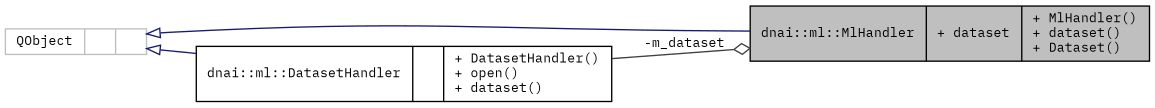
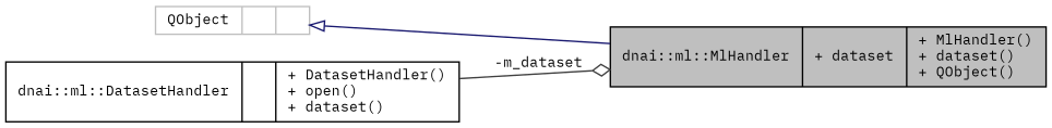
  digraph {
    fontname="IBM Plex Mono"
    rankdir=LR
    node [color=black fillcolor=white fontname="IBM Plex Mono" fontsize=10 shape=record style=filled]
    edge [arrowtail=onormal color=midnightblue dir=back fontname="IBM Plex Mono" fontsize=10 labelfontname=Helvetica labelfontsize=10 style=solid]
-   n1 [fillcolor=grey75 fontcolor=black height=0.2 label="{dnai::ml::MlHandler\n|+ dataset\l|+ MlHandler()\l+ dataset()\l+ Dataset()\l}" width=0.4]
+   n1 [fillcolor=grey75 fontcolor=black height=0.2 label="{dnai::ml::MlHandler\n|+ dataset\l|+ MlHandler()\l+ dataset()\l+ QObject()\l}" width=0.4]
    n2 [color=grey75 height=0.2 label="{QObject\n||}" width=0.4]
    n3 [height=0.2 label="{dnai::ml::DatasetHandler\n||+ DatasetHandler()\l+ open()\l+ dataset()\l}" width=0.4]
    n2 -> n1
-   n2 -> n3
    n3 -> n1 [arrowhead=odiamond color=grey25 label=" -m_dataset" arrowtail="" dir=""]
  }
